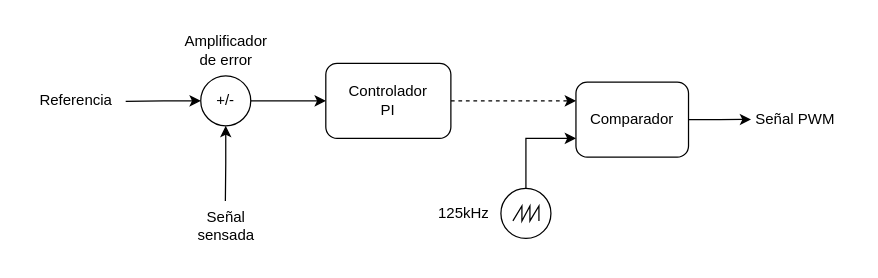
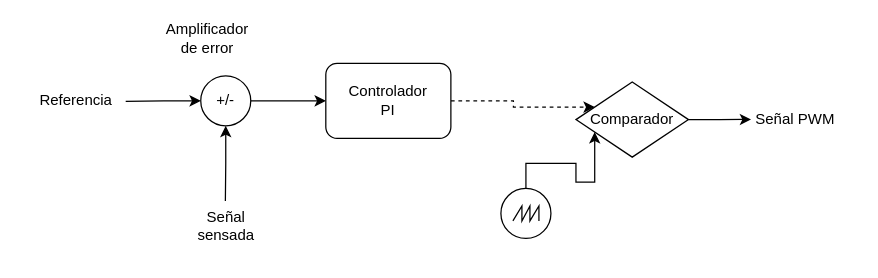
  <mxCell id="0" />
  <mxCell id="1" parent="0" />
  <mxCell id="2" style="edgeStyle=orthogonalEdgeStyle;rounded=0;orthogonalLoop=1;jettySize=auto;html=1;exitX=0;exitY=0.5;exitDx=0;exitDy=0;startArrow=classic;startFill=1;endArrow=none;endFill=0;" parent="1" source="5" edge="1"><mxGeometry relative="1" as="geometry"><mxPoint x="100" y="80.345" as="targetPoint" /></mxGeometry></mxCell>
  <mxCell id="3" style="edgeStyle=orthogonalEdgeStyle;rounded=0;orthogonalLoop=1;jettySize=auto;html=1;exitX=0.5;exitY=1;exitDx=0;exitDy=0;startArrow=classic;startFill=1;endArrow=none;endFill=0;" parent="1" source="5" edge="1"><mxGeometry relative="1" as="geometry"><mxPoint x="179.69" y="160" as="targetPoint" /></mxGeometry></mxCell>
  <mxCell id="4" style="edgeStyle=orthogonalEdgeStyle;rounded=0;orthogonalLoop=1;jettySize=auto;html=1;exitX=1;exitY=0.5;exitDx=0;exitDy=0;entryX=0;entryY=0.5;entryDx=0;entryDy=0;startArrow=none;startFill=0;endArrow=classic;endFill=1;" parent="1" source="5" target="9" edge="1"><mxGeometry relative="1" as="geometry" /></mxCell>
  <mxCell id="5" value="+/-" style="ellipse;whiteSpace=wrap;html=1;aspect=fixed;" parent="1" vertex="1"><mxGeometry x="160" y="60" width="40" height="40" as="geometry" /></mxCell>
  <mxCell id="6" value="Señal&lt;br&gt;sensada" style="text;html=1;align=center;verticalAlign=middle;resizable=0;points=[];autosize=1;strokeColor=none;fillColor=none;" parent="1" vertex="1"><mxGeometry x="145" y="160" width="70" height="40" as="geometry" /></mxCell>
  <mxCell id="7" value="Referencia" style="text;html=1;align=center;verticalAlign=middle;resizable=0;points=[];autosize=1;strokeColor=none;fillColor=none;" parent="1" vertex="1"><mxGeometry x="20" y="65" width="80" height="30" as="geometry" /></mxCell>
  <mxCell id="8" style="edgeStyle=orthogonalEdgeStyle;rounded=0;orthogonalLoop=1;jettySize=auto;html=1;exitX=1;exitY=0.5;exitDx=0;exitDy=0;entryX=0;entryY=0.25;entryDx=0;entryDy=0;startArrow=none;startFill=0;endArrow=classic;endFill=1;dashed=1;" parent="1" source="9" target="11" edge="1"><mxGeometry relative="1" as="geometry" /></mxCell>
  <mxCell id="9" value="Controlador&lt;br&gt;PI" style="rounded=1;whiteSpace=wrap;html=1;" parent="1" vertex="1"><mxGeometry x="260" y="50" width="100" height="60" as="geometry" /></mxCell>
  <mxCell id="10" style="edgeStyle=orthogonalEdgeStyle;rounded=0;orthogonalLoop=1;jettySize=auto;html=1;exitX=1;exitY=0.5;exitDx=0;exitDy=0;startArrow=none;startFill=0;endArrow=classic;endFill=1;" parent="1" source="11" edge="1"><mxGeometry relative="1" as="geometry"><mxPoint x="600" y="94.828" as="targetPoint" /></mxGeometry></mxCell>
- <mxCell id="11" value="Comparador" style="rounded=1;whiteSpace=wrap;html=1;" parent="1" vertex="1"><mxGeometry x="460" y="65" width="90" height="60" as="geometry" /></mxCell>
+ <mxCell id="11" value="Comparador" style="rhombus;whiteSpace=wrap;html=1;" parent="1" vertex="1"><mxGeometry x="460" y="65" width="90" height="60" as="geometry" /></mxCell>
  <mxCell id="12" style="edgeStyle=orthogonalEdgeStyle;rounded=0;orthogonalLoop=1;jettySize=auto;html=1;exitX=0.5;exitY=0;exitDx=0;exitDy=0;exitPerimeter=0;entryX=0;entryY=0.75;entryDx=0;entryDy=0;startArrow=none;startFill=0;endArrow=classic;endFill=1;" parent="1" source="13" target="11" edge="1"><mxGeometry relative="1" as="geometry" /></mxCell>
  <mxCell id="13" value="" style="pointerEvents=1;verticalLabelPosition=bottom;shadow=0;dashed=0;align=center;html=1;verticalAlign=top;shape=mxgraph.electrical.signal_sources.source;aspect=fixed;points=[[0.5,0,0],[1,0.5,0],[0.5,1,0],[0,0.5,0]];elSignalType=sawtooth;" parent="1" vertex="1"><mxGeometry x="400" y="150" width="40" height="40" as="geometry" /></mxCell>
- <mxCell id="14" value="125kHz" style="text;html=1;align=center;verticalAlign=middle;resizable=0;points=[];autosize=1;strokeColor=none;fillColor=none;" parent="1" vertex="1"><mxGeometry x="340" y="155" width="60" height="30" as="geometry" /></mxCell>
  <mxCell id="15" value="Señal PWM" style="text;html=1;align=center;verticalAlign=middle;resizable=0;points=[];autosize=1;strokeColor=none;fillColor=none;" parent="1" vertex="1"><mxGeometry x="590" y="80" width="90" height="30" as="geometry" /></mxCell>
- <mxCell id="16" value="Amplificador&lt;br&gt;de error" style="text;html=1;align=center;verticalAlign=middle;resizable=0;points=[];autosize=1;strokeColor=none;fillColor=none;" vertex="1" parent="1"><mxGeometry x="135" y="20" width="90" height="40" as="geometry" /></mxCell>
+ <mxCell id="16" value="Amplificador&lt;br&gt;de error" style="text;html=1;align=center;verticalAlign=middle;resizable=0;points=[];autosize=1;strokeColor=none;fillColor=none;" vertex="1" parent="1"><mxGeometry x="120" y="10" width="90" height="40" as="geometry" /></mxCell>
